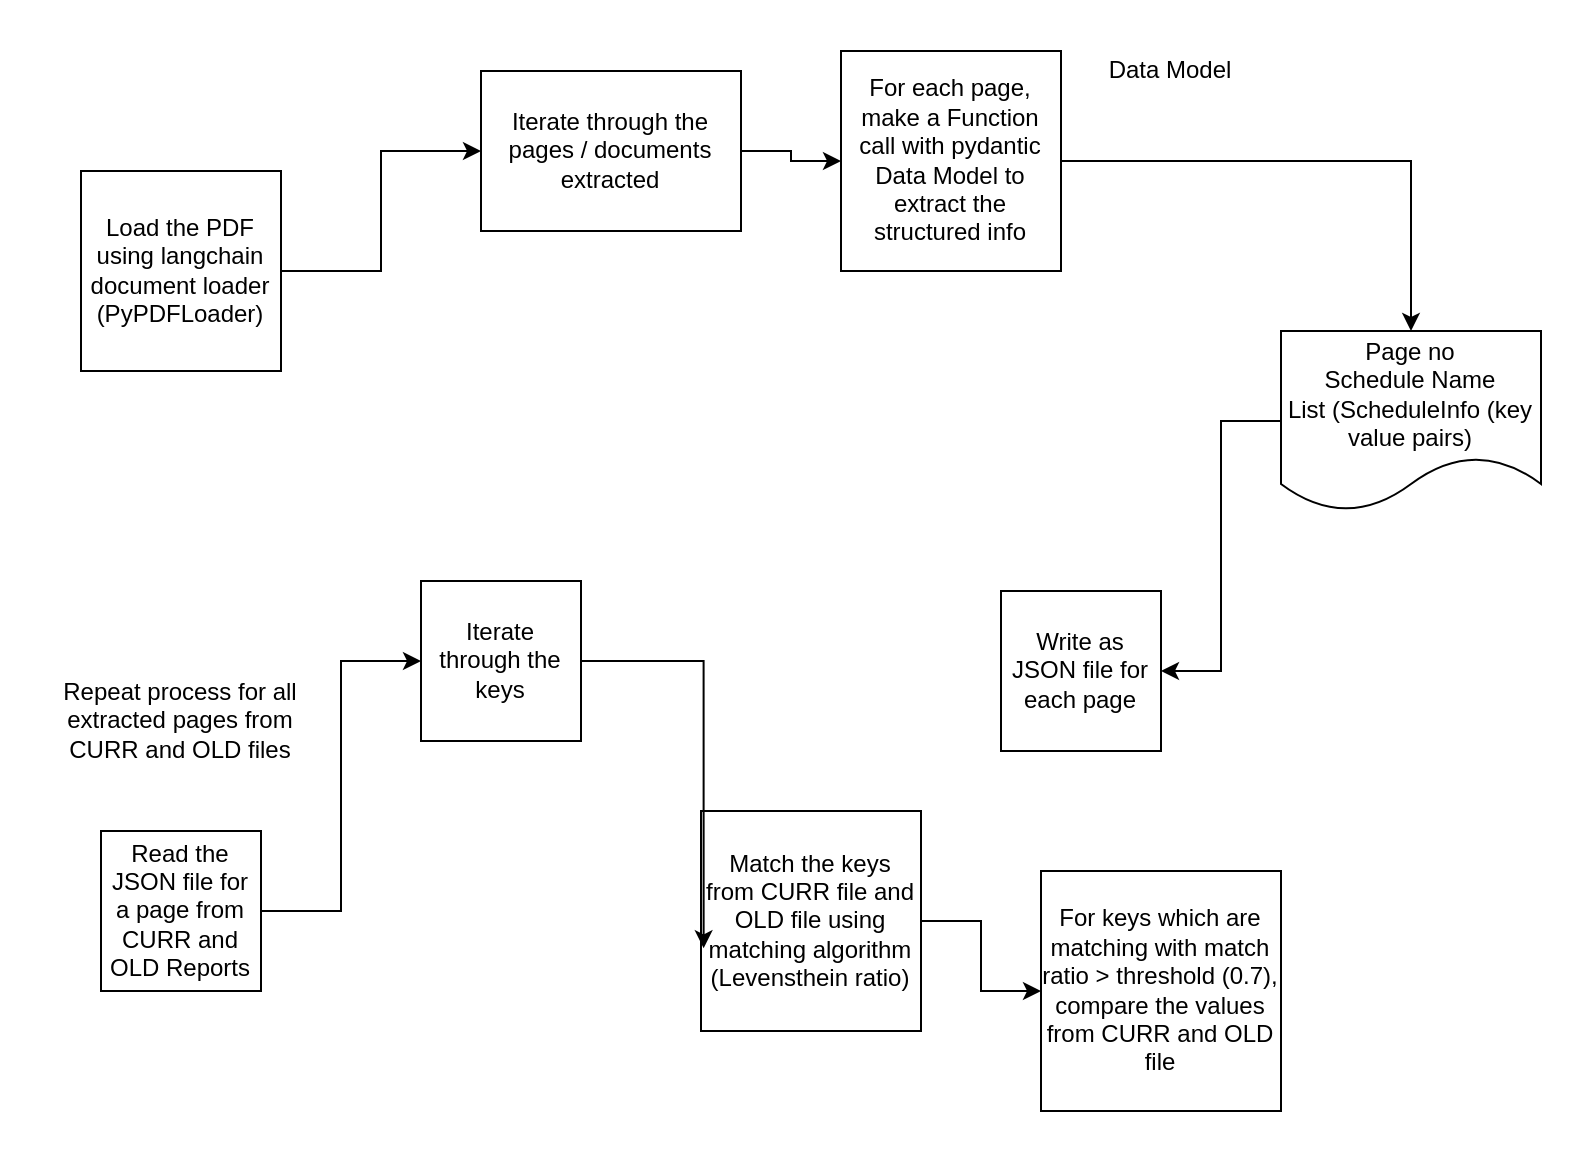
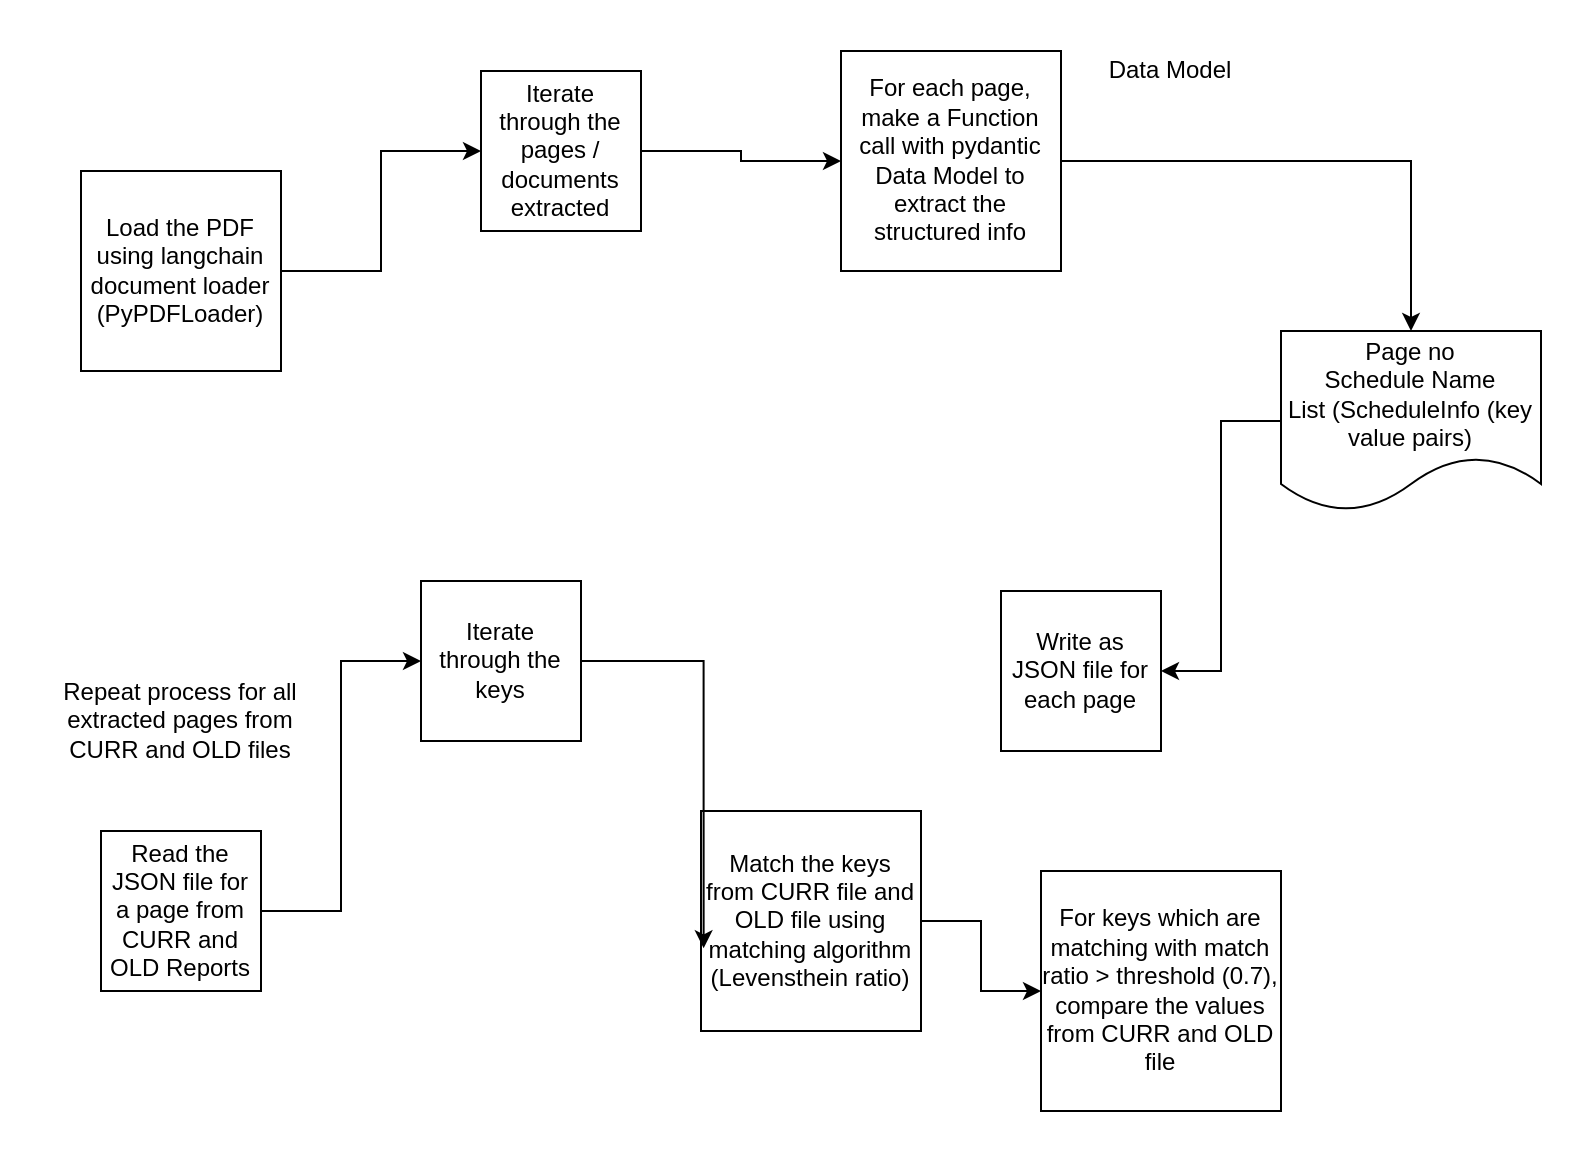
  <mxCell id="0" />
  <mxCell id="1" parent="0" />
  <mxCell id="2" style="edgeStyle=orthogonalEdgeStyle;rounded=0;orthogonalLoop=1;jettySize=auto;html=1;entryX=0;entryY=0.5;entryDx=0;entryDy=0;" edge="1" parent="1" source="3" target="5"><mxGeometry relative="1" as="geometry" /></mxCell>
  <mxCell id="3" value="Load the PDF using langchain document loader (PyPDFLoader)" style="whiteSpace=wrap;html=1;aspect=fixed;" vertex="1" parent="1"><mxGeometry x="40" y="85" width="100" height="100" as="geometry" /></mxCell>
  <mxCell id="4" style="edgeStyle=orthogonalEdgeStyle;rounded=0;orthogonalLoop=1;jettySize=auto;html=1;entryX=0;entryY=0.5;entryDx=0;entryDy=0;" edge="1" parent="1" source="5" target="7"><mxGeometry relative="1" as="geometry"><mxPoint x="400" y="95" as="targetPoint" /></mxGeometry></mxCell>
- <mxCell id="5" value="Iterate through the pages / documents extracted" style="whiteSpace=wrap;html=1;aspect=fixed;" vertex="1" parent="1"><mxGeometry x="240" y="35" width="130" height="80" as="geometry" /></mxCell>
+ <mxCell id="5" value="Iterate through the pages / documents extracted" style="whiteSpace=wrap;html=1;aspect=fixed;" vertex="1" parent="1"><mxGeometry x="240" y="35" width="80" height="80" as="geometry" /></mxCell>
  <mxCell id="6" style="edgeStyle=orthogonalEdgeStyle;rounded=0;orthogonalLoop=1;jettySize=auto;html=1;entryX=0.5;entryY=0;entryDx=0;entryDy=0;" edge="1" parent="1" source="7" target="9"><mxGeometry relative="1" as="geometry" /></mxCell>
  <mxCell id="7" value="For each page, make a Function call with pydantic Data Model to extract the structured info" style="whiteSpace=wrap;html=1;aspect=fixed;" vertex="1" parent="1"><mxGeometry x="420" y="25" width="110" height="110" as="geometry" /></mxCell>
  <mxCell id="8" style="edgeStyle=orthogonalEdgeStyle;rounded=0;orthogonalLoop=1;jettySize=auto;html=1;entryX=1;entryY=0.5;entryDx=0;entryDy=0;" edge="1" parent="1" source="9" target="10"><mxGeometry relative="1" as="geometry" /></mxCell>
  <mxCell id="9" value="Page no&lt;br&gt;Schedule Name&lt;br&gt;List (ScheduleInfo (key value pairs)" style="shape=document;whiteSpace=wrap;html=1;boundedLbl=1;" vertex="1" parent="1"><mxGeometry x="640" y="165" width="130" height="90" as="geometry" /></mxCell>
  <mxCell id="10" value="Write as JSON file for each page" style="whiteSpace=wrap;html=1;aspect=fixed;" vertex="1" parent="1"><mxGeometry x="500" y="295" width="80" height="80" as="geometry" /></mxCell>
  <mxCell id="11" style="edgeStyle=orthogonalEdgeStyle;rounded=0;orthogonalLoop=1;jettySize=auto;html=1;entryX=0;entryY=0.5;entryDx=0;entryDy=0;" edge="1" parent="1" source="12" target="13"><mxGeometry relative="1" as="geometry" /></mxCell>
  <mxCell id="12" value="Read the JSON file for a page from CURR and OLD Reports" style="whiteSpace=wrap;html=1;aspect=fixed;" vertex="1" parent="1"><mxGeometry x="50" y="415" width="80" height="80" as="geometry" /></mxCell>
  <mxCell id="13" value="Iterate through the keys" style="whiteSpace=wrap;html=1;aspect=fixed;" vertex="1" parent="1"><mxGeometry x="210" y="290" width="80" height="80" as="geometry" /></mxCell>
  <mxCell id="14" value="Match the keys from CURR file and OLD file using matching algorithm (Levensthein ratio)" style="whiteSpace=wrap;html=1;aspect=fixed;" vertex="1" parent="1"><mxGeometry x="350" y="405" width="110" height="110" as="geometry" /></mxCell>
  <mxCell id="15" value="For keys which are matching with match ratio &amp;gt; threshold (0.7), compare the values from CURR and OLD file" style="whiteSpace=wrap;html=1;aspect=fixed;" vertex="1" parent="1"><mxGeometry x="520" y="435" width="120" height="120" as="geometry" /></mxCell>
  <mxCell id="16" style="edgeStyle=orthogonalEdgeStyle;rounded=0;orthogonalLoop=1;jettySize=auto;html=1;entryX=0.012;entryY=0.624;entryDx=0;entryDy=0;entryPerimeter=0;" edge="1" parent="1" source="13" target="14"><mxGeometry relative="1" as="geometry" /></mxCell>
  <mxCell id="17" style="edgeStyle=orthogonalEdgeStyle;rounded=0;orthogonalLoop=1;jettySize=auto;html=1;exitX=1;exitY=0.5;exitDx=0;exitDy=0;entryX=0;entryY=0.5;entryDx=0;entryDy=0;" edge="1" parent="1" source="14" target="15"><mxGeometry relative="1" as="geometry" /></mxCell>
  <mxCell id="18" value="Data Model" style="text;strokeColor=none;align=center;fillColor=none;html=1;verticalAlign=middle;whiteSpace=wrap;rounded=0;" vertex="1" parent="1"><mxGeometry x="545" y="20" width="80" height="30" as="geometry" /></mxCell>
  <mxCell id="19" value="Repeat process for all extracted pages from CURR and OLD files" style="text;strokeColor=none;align=center;fillColor=none;html=1;verticalAlign=middle;whiteSpace=wrap;rounded=0;" vertex="1" parent="1"><mxGeometry x="20" y="345" width="140" height="30" as="geometry" /></mxCell>
